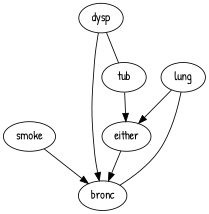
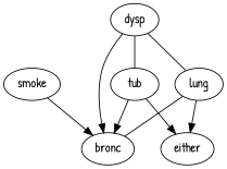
  digraph {
    fontname="Patrick Hand"
    node [fontname="Patrick Hand"]
    edge [fontname="Patrick Hand"]
    smoke
    bronc
    dysp
    tub
    lung
    either
    smoke -> bronc
    dysp -> bronc
    dysp -> tub [dir=none]
+   dysp -> lung [dir=none]
    tub -> either
    lung -> bronc [dir=none]
    lung -> either
-   either -> bronc
+   tub -> bronc
  }
